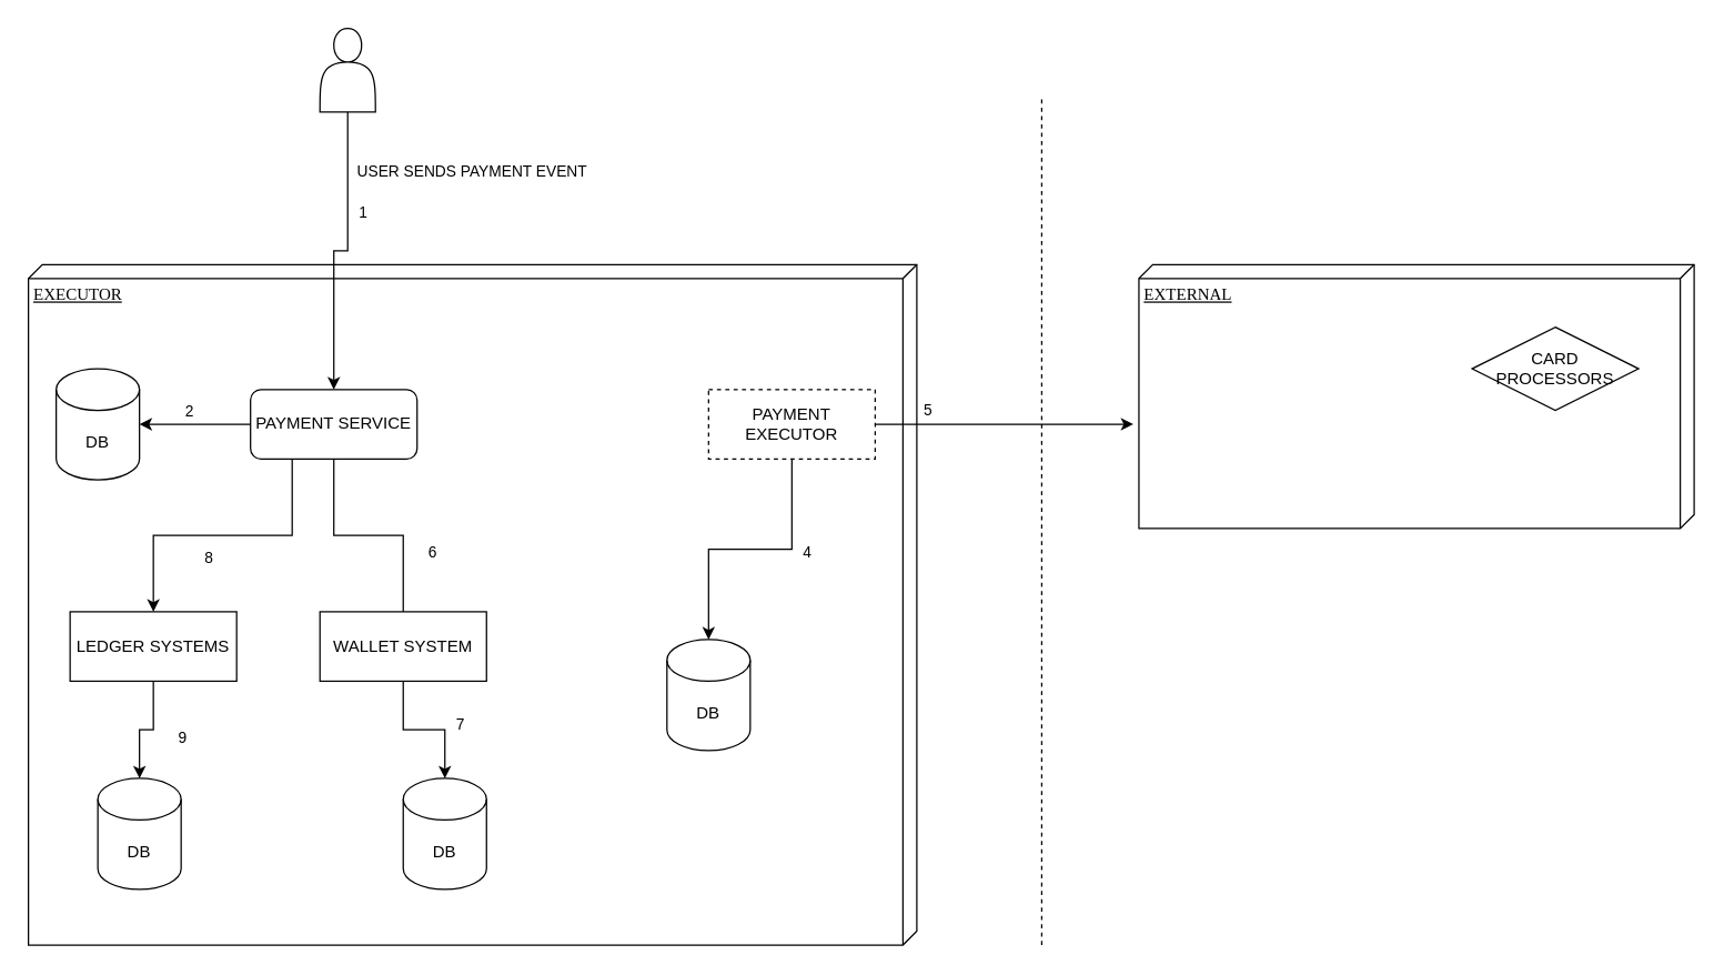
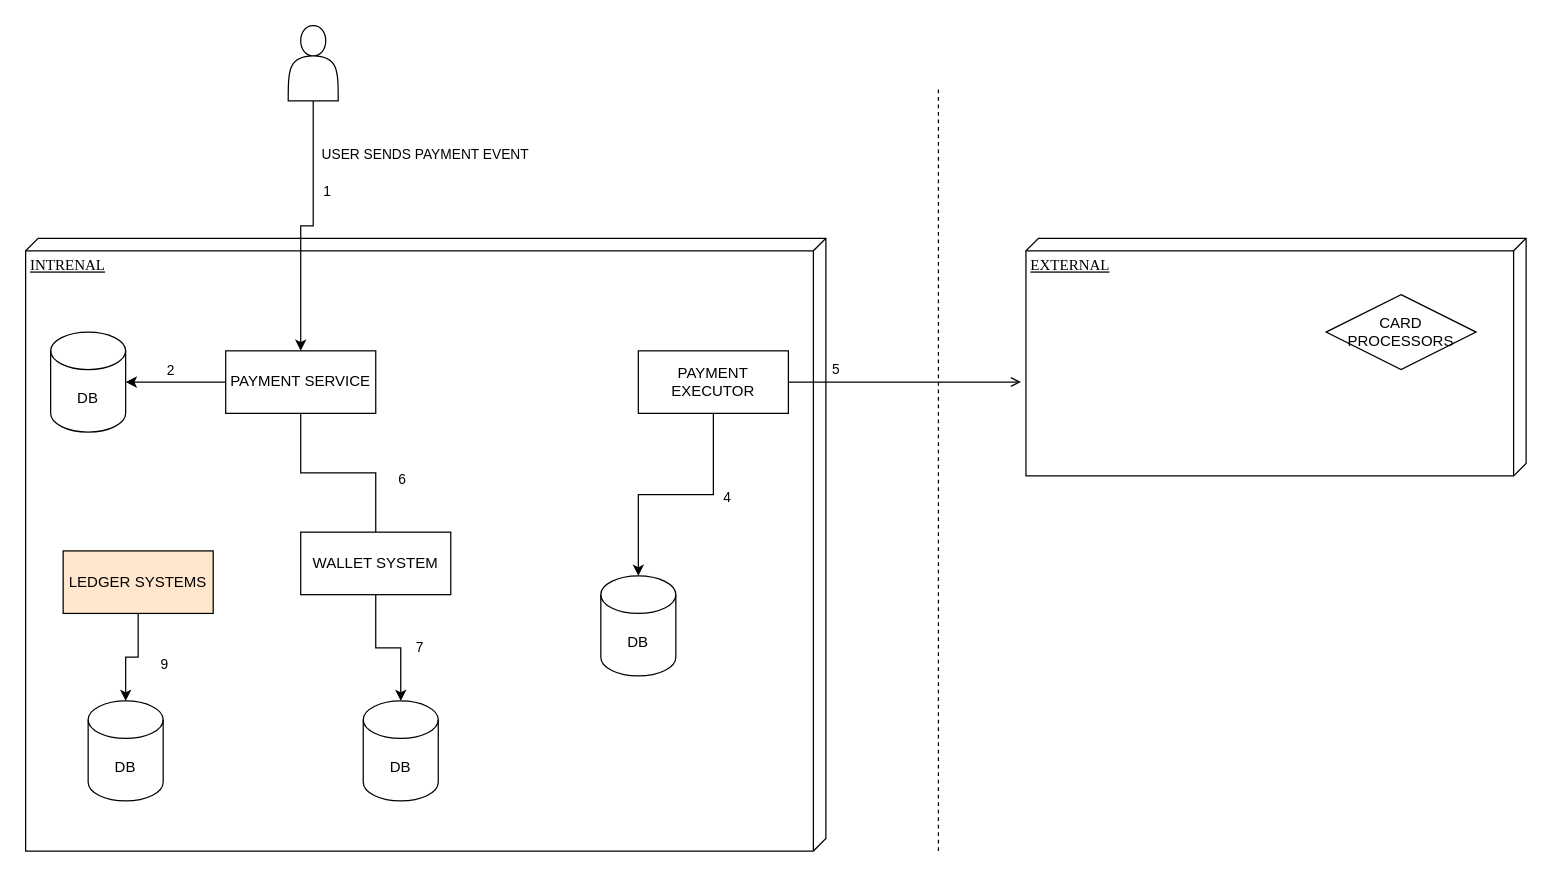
  <mxCell id="0" />
  <mxCell id="1" parent="0" />
- <mxCell id="2" value="EXECUTOR" style="verticalAlign=top;align=left;spacingTop=8;spacingLeft=2;spacingRight=12;shape=cube;size=10;direction=south;fontStyle=4;html=1;rounded=0;shadow=0;comic=0;labelBackgroundColor=none;strokeWidth=1;fontFamily=Verdana;fontSize=12" parent="1" vertex="1"><mxGeometry x="20" y="190" width="640" height="490" as="geometry" /></mxCell>
+ <mxCell id="2" value="INTRENAL" style="verticalAlign=top;align=left;spacingTop=8;spacingLeft=2;spacingRight=12;shape=cube;size=10;direction=south;fontStyle=4;html=1;rounded=0;shadow=0;comic=0;labelBackgroundColor=none;strokeWidth=1;fontFamily=Verdana;fontSize=12" parent="1" vertex="1"><mxGeometry x="20" y="190" width="640" height="490" as="geometry" /></mxCell>
  <mxCell id="3" value="EXTERNAL" style="verticalAlign=top;align=left;spacingTop=8;spacingLeft=2;spacingRight=12;shape=cube;size=10;direction=south;fontStyle=4;html=1;rounded=0;shadow=0;comic=0;labelBackgroundColor=none;strokeWidth=1;fontFamily=Verdana;fontSize=12" parent="1" vertex="1"><mxGeometry x="820" y="190" width="400" height="190" as="geometry" /></mxCell>
  <mxCell id="4" value="" style="endArrow=none;dashed=1;html=1;rounded=0;" edge="1" parent="1"><mxGeometry width="50" height="50" relative="1" as="geometry"><mxPoint x="750" y="680" as="sourcePoint" /><mxPoint x="750" y="70" as="targetPoint" /></mxGeometry></mxCell>
  <mxCell id="5" value="CARD PROCESSORS" style="rhombus;whiteSpace=wrap;html=1;" vertex="1" parent="1"><mxGeometry x="1060" y="235" width="120" height="60" as="geometry" /></mxCell>
- <mxCell id="6" style="edgeStyle=orthogonalEdgeStyle;rounded=0;orthogonalLoop=1;jettySize=auto;html=1;exitX=0.25;exitY=1;exitDx=0;exitDy=0;entryX=0.5;entryY=0;entryDx=0;entryDy=0;" edge="1" parent="1" source="10" target="14"><mxGeometry relative="1" as="geometry" /></mxCell>
- <mxCell id="7" value="8" style="edgeLabel;html=1;align=center;verticalAlign=middle;resizable=0;points=[];" vertex="1" connectable="0" parent="6"><mxGeometry x="0.105" y="1" relative="1" as="geometry"><mxPoint y="14" as="offset" /></mxGeometry></mxCell>
  <mxCell id="8" style="edgeStyle=orthogonalEdgeStyle;rounded=0;orthogonalLoop=1;jettySize=auto;html=1;endArrow=none;" edge="1" parent="1" source="10" target="15"><mxGeometry relative="1" as="geometry" /></mxCell>
  <mxCell id="9" value="6" style="edgeLabel;html=1;align=center;verticalAlign=middle;resizable=0;points=[];" vertex="1" connectable="0" parent="8"><mxGeometry x="0.45" y="3" relative="1" as="geometry"><mxPoint x="17" as="offset" /></mxGeometry></mxCell>
- <mxCell id="10" value="PAYMENT SERVICE" style="whiteSpace=wrap;html=1;rounded=1;" vertex="1" parent="1"><mxGeometry x="180" y="280" width="120" height="50" as="geometry" /></mxCell>
- <mxCell id="11" value="PAYMENT EXECUTOR" style="rounded=0;whiteSpace=wrap;html=1;dashed=1;" vertex="1" parent="1"><mxGeometry x="510" y="280" width="120" height="50" as="geometry" /></mxCell>
+ <mxCell id="10" value="PAYMENT SERVICE" style="rounded=0;whiteSpace=wrap;html=1;" vertex="1" parent="1"><mxGeometry x="180" y="280" width="120" height="50" as="geometry" /></mxCell>
+ <mxCell id="11" value="PAYMENT EXECUTOR" style="rounded=0;whiteSpace=wrap;html=1;" vertex="1" parent="1"><mxGeometry x="510" y="280" width="120" height="50" as="geometry" /></mxCell>
  <mxCell id="12" style="edgeStyle=orthogonalEdgeStyle;rounded=0;orthogonalLoop=1;jettySize=auto;html=1;" edge="1" parent="1" source="14" target="24"><mxGeometry relative="1" as="geometry" /></mxCell>
  <mxCell id="13" value="9" style="edgeLabel;html=1;align=center;verticalAlign=middle;resizable=0;points=[];" vertex="1" connectable="0" parent="12"><mxGeometry x="-0.325" y="-1" relative="1" as="geometry"><mxPoint x="21" y="13" as="offset" /></mxGeometry></mxCell>
- <mxCell id="14" value="LEDGER SYSTEMS" style="rounded=0;whiteSpace=wrap;html=1;" vertex="1" parent="1"><mxGeometry x="50" y="440" width="120" height="50" as="geometry" /></mxCell>
- <mxCell id="15" value="WALLET SYSTEM" style="rounded=0;whiteSpace=wrap;html=1;" vertex="1" parent="1"><mxGeometry x="230" y="440" width="120" height="50" as="geometry" /></mxCell>
+ <mxCell id="14" value="LEDGER SYSTEMS" style="rounded=0;whiteSpace=wrap;html=1;fillColor=#ffe6cc;" vertex="1" parent="1"><mxGeometry x="50" y="440" width="120" height="50" as="geometry" /></mxCell>
+ <mxCell id="15" value="WALLET SYSTEM" style="rounded=0;whiteSpace=wrap;html=1;" vertex="1" parent="1"><mxGeometry x="240" y="425" width="120" height="50" as="geometry" /></mxCell>
  <mxCell id="16" value="DB" style="shape=cylinder3;whiteSpace=wrap;html=1;boundedLbl=1;backgroundOutline=1;size=15;" vertex="1" parent="1"><mxGeometry x="40" y="265" width="60" height="80" as="geometry" /></mxCell>
  <mxCell id="17" style="edgeStyle=orthogonalEdgeStyle;rounded=0;orthogonalLoop=1;jettySize=auto;html=1;" edge="1" parent="1" source="20" target="10"><mxGeometry relative="1" as="geometry" /></mxCell>
  <mxCell id="18" value="1&lt;div&gt;&lt;br&gt;&lt;/div&gt;" style="edgeLabel;html=1;align=center;verticalAlign=middle;resizable=0;points=[];" vertex="1" connectable="0" parent="17"><mxGeometry x="-0.25" relative="1" as="geometry"><mxPoint x="10" as="offset" /></mxGeometry></mxCell>
  <mxCell id="19" value="USER SENDS PAYMENT EVENT&amp;nbsp;" style="edgeLabel;html=1;align=center;verticalAlign=middle;resizable=0;points=[];" vertex="1" connectable="0" parent="17"><mxGeometry x="-0.69" relative="1" as="geometry"><mxPoint x="90" y="9" as="offset" /></mxGeometry></mxCell>
  <mxCell id="20" value="" style="shape=actor;whiteSpace=wrap;html=1;" vertex="1" parent="1"><mxGeometry x="230" y="20" width="40" height="60" as="geometry" /></mxCell>
  <mxCell id="21" style="edgeStyle=orthogonalEdgeStyle;rounded=0;orthogonalLoop=1;jettySize=auto;html=1;entryX=1;entryY=0.5;entryDx=0;entryDy=0;entryPerimeter=0;" edge="1" parent="1" source="10" target="16"><mxGeometry relative="1" as="geometry" /></mxCell>
  <mxCell id="22" value="2" style="edgeLabel;html=1;align=center;verticalAlign=middle;resizable=0;points=[];" vertex="1" connectable="0" parent="21"><mxGeometry x="0.022" y="-3" relative="1" as="geometry"><mxPoint x="-4" y="-7" as="offset" /></mxGeometry></mxCell>
  <mxCell id="23" value="DB" style="shape=cylinder3;whiteSpace=wrap;html=1;boundedLbl=1;backgroundOutline=1;size=15;" vertex="1" parent="1"><mxGeometry x="290" y="560" width="60" height="80" as="geometry" /></mxCell>
  <mxCell id="24" value="DB" style="shape=cylinder3;whiteSpace=wrap;html=1;boundedLbl=1;backgroundOutline=1;size=15;" vertex="1" parent="1"><mxGeometry x="70" y="560" width="60" height="80" as="geometry" /></mxCell>
  <mxCell id="25" style="edgeStyle=orthogonalEdgeStyle;rounded=0;orthogonalLoop=1;jettySize=auto;html=1;entryX=0.5;entryY=0;entryDx=0;entryDy=0;entryPerimeter=0;" edge="1" parent="1" source="15" target="23"><mxGeometry relative="1" as="geometry" /></mxCell>
  <mxCell id="26" value="7" style="edgeLabel;html=1;align=center;verticalAlign=middle;resizable=0;points=[];" vertex="1" connectable="0" parent="25"><mxGeometry x="0.24" y="1" relative="1" as="geometry"><mxPoint x="13" y="-4" as="offset" /></mxGeometry></mxCell>
- <mxCell id="27" style="edgeStyle=orthogonalEdgeStyle;rounded=0;orthogonalLoop=1;jettySize=auto;html=1;entryX=0.605;entryY=1.01;entryDx=0;entryDy=0;entryPerimeter=0;" edge="1" parent="1" source="11" target="3"><mxGeometry relative="1" as="geometry" /></mxCell>
+ <mxCell id="27" style="edgeStyle=orthogonalEdgeStyle;rounded=0;orthogonalLoop=1;jettySize=auto;html=1;entryX=0.605;entryY=1.01;entryDx=0;entryDy=0;entryPerimeter=0;endArrow=open;" edge="1" parent="1" source="11" target="3"><mxGeometry relative="1" as="geometry" /></mxCell>
  <mxCell id="28" value="5" style="edgeLabel;html=1;align=center;verticalAlign=middle;resizable=0;points=[];" vertex="1" connectable="0" parent="27"><mxGeometry x="-0.617" relative="1" as="geometry"><mxPoint x="1" y="-10" as="offset" /></mxGeometry></mxCell>
  <mxCell id="29" value="DB" style="shape=cylinder3;whiteSpace=wrap;html=1;boundedLbl=1;backgroundOutline=1;size=15;" vertex="1" parent="1"><mxGeometry x="480" y="460" width="60" height="80" as="geometry" /></mxCell>
  <mxCell id="30" style="edgeStyle=orthogonalEdgeStyle;rounded=0;orthogonalLoop=1;jettySize=auto;html=1;entryX=0.5;entryY=0;entryDx=0;entryDy=0;entryPerimeter=0;" edge="1" parent="1" source="11" target="29"><mxGeometry relative="1" as="geometry" /></mxCell>
  <mxCell id="31" value="4" style="edgeLabel;html=1;align=center;verticalAlign=middle;resizable=0;points=[];" vertex="1" connectable="0" parent="30"><mxGeometry x="-0.343" y="2" relative="1" as="geometry"><mxPoint x="8" y="4" as="offset" /></mxGeometry></mxCell>
